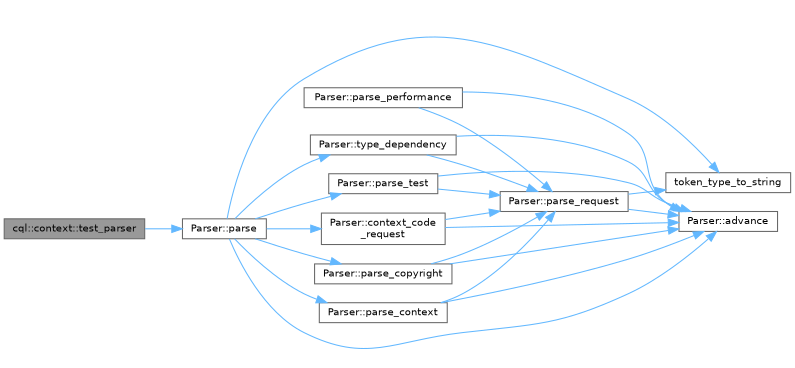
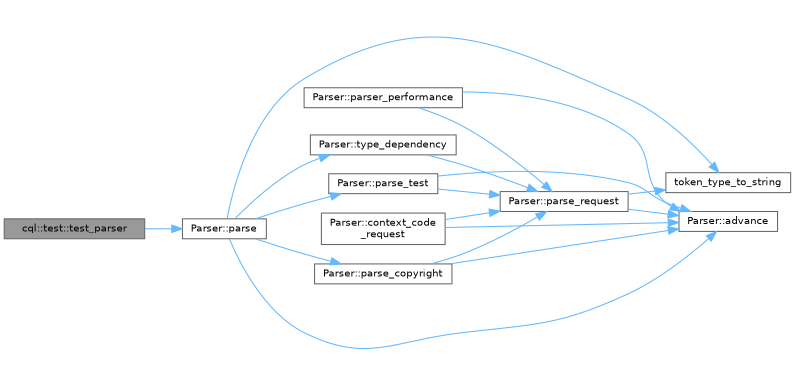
  digraph {
    rankdir=LR
    node [color=grey40 fillcolor=white fontname=Helvetica fontsize=10 shape=box style=filled]
    edge [color=steelblue1 fontname=Helvetica fontsize=10 labelfontname=Helvetica labelfontsize=10 style=solid]
-   n1 [color=gray40 fillcolor=grey60 fontcolor=black height=0.2 label="cql::context::test_parser" width=0.4]
+   n1 [color=gray40 fillcolor=grey60 fontcolor=black height=0.2 label="cql::test::test_parser" width=0.4]
    n2 [height=0.2 label="Parser::parse" width=0.4]
    n3 [height=0.2 label="Parser::advance" width=0.4]
    n4 [height=0.2 label="Parser::context_code\l_request" width=0.4]
-   n5 [height=0.2 label="Parser::parse_context" width=0.4]
    n6 [height=0.2 label="Parser::parse_copyright" width=0.4]
    n7 [height=0.2 label="Parser::type_dependency" width=0.4]
    n8 [height=0.2 label="Parser::parse_test" width=0.4]
    n9 [height=0.2 label=token_type_to_string width=0.4]
    n10 [height=0.2 label="Parser::parse_request" width=0.4]
-   n11 [height=0.2 label="Parser::parse_performance" width=0.4]
+   n11 [height=0.2 label="Parser::parser_performance" width=0.4]
    n1 -> n2
    n2 -> n3
-   n2 -> n4
-   n2 -> n5
    n2 -> n6
    n2 -> n7
    n2 -> n8
    n2 -> n9
    n4 -> n3
    n4 -> n10
-   n5 -> n3
-   n5 -> n10
    n6 -> n3
    n6 -> n10
-   n7 -> n3
    n7 -> n10
    n8 -> n3
    n8 -> n10
    n10 -> n3
    n10 -> n9
    n11 -> n3
    n11 -> n10
  }
